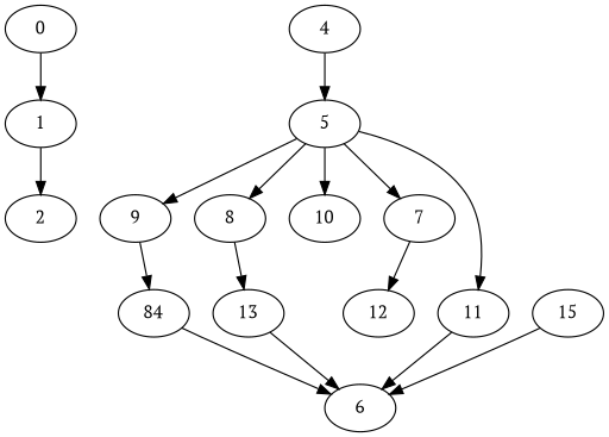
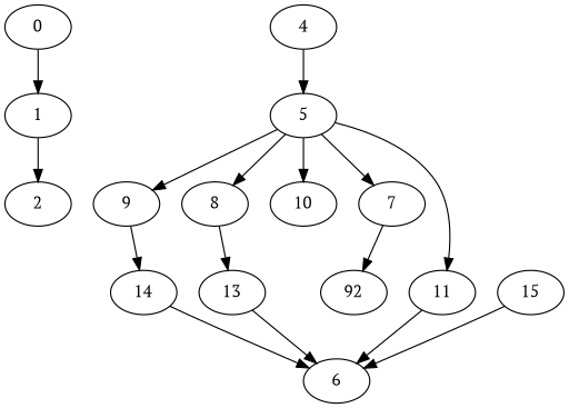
  digraph {
    "Duplicate states"=0
    GraphType=S_P
    "Max states in OPEN"=0
    Modes="120000ms; topo-ordered tasks, ; Pruning: task equivalence, fixed order ready list, ; F-value: ; Optimisation: best schedule length (SL) optimisation on equal, "
    NumberOfTasks=16
    "Pruned using list schedule length"=22
    "States removed from OPEN"=0
    TargetSystem="Homogeneous-2"
    "Time to schedule (ms)"=105
    "Total idle time"=0
    "Total schedule length"=81
    "Total sequential time"=81
    "Total states created"=44
    fontname="PT Serif"
    node [Processor=0 Weight=6 fontname="PT Serif"]
    edge [Weight=54 fontname="PT Serif"]
    0 ["Finish time"=6 "Start time"=0]
    1 ["Finish time"=10 "Start time"=6 Weight=4]
    2 ["Finish time"=13 "Start time"=10 Weight=3]
    4 ["Finish time"=27 "Start time"=22 Weight=5]
    5 ["Finish time"=31 "Start time"=27 Weight=4]
    9 ["Finish time"=33 "Start time"=31 Weight=2]
    8 ["Finish time"=37 "Start time"=33 Weight=4]
    10 ["Finish time"=41 "Start time"=37 Weight=4]
    7 ["Finish time"=48 "Start time"=41 Weight=7]
    11 ["Finish time"=65 "Start time"=59]
-   14 ["Finish time"=57 "Start time"=54 Weight=3 label=84]
+   14 ["Finish time"=57 "Start time"=54 Weight=3]
    13 ["Finish time"=59 "Start time"=57 Weight=2]
-   12 ["Finish time"=71 "Start time"=65]
+   12 ["Finish time"=71 "Start time"=65 label=92]
    6 ["Finish time"=81 "Start time"=71 Weight=10]
    15 ["Finish time"=54 "Start time"=48]
    0 -> 1 [Weight=30]
    1 -> 2 [Weight=60]
    4 -> 5 [Weight=12]
    5 -> 9 [Weight=42]
    5 -> 8 [Weight=42]
    5 -> 10 [Weight=30]
    5 -> 7
    5 -> 11 [Weight=42]
    9 -> 14 [Weight=60]
    8 -> 13
    7 -> 12
    11 -> 6 [Weight=36]
    14 -> 6 [Weight=48]
    13 -> 6 [Weight=48]
    15 -> 6
  }
